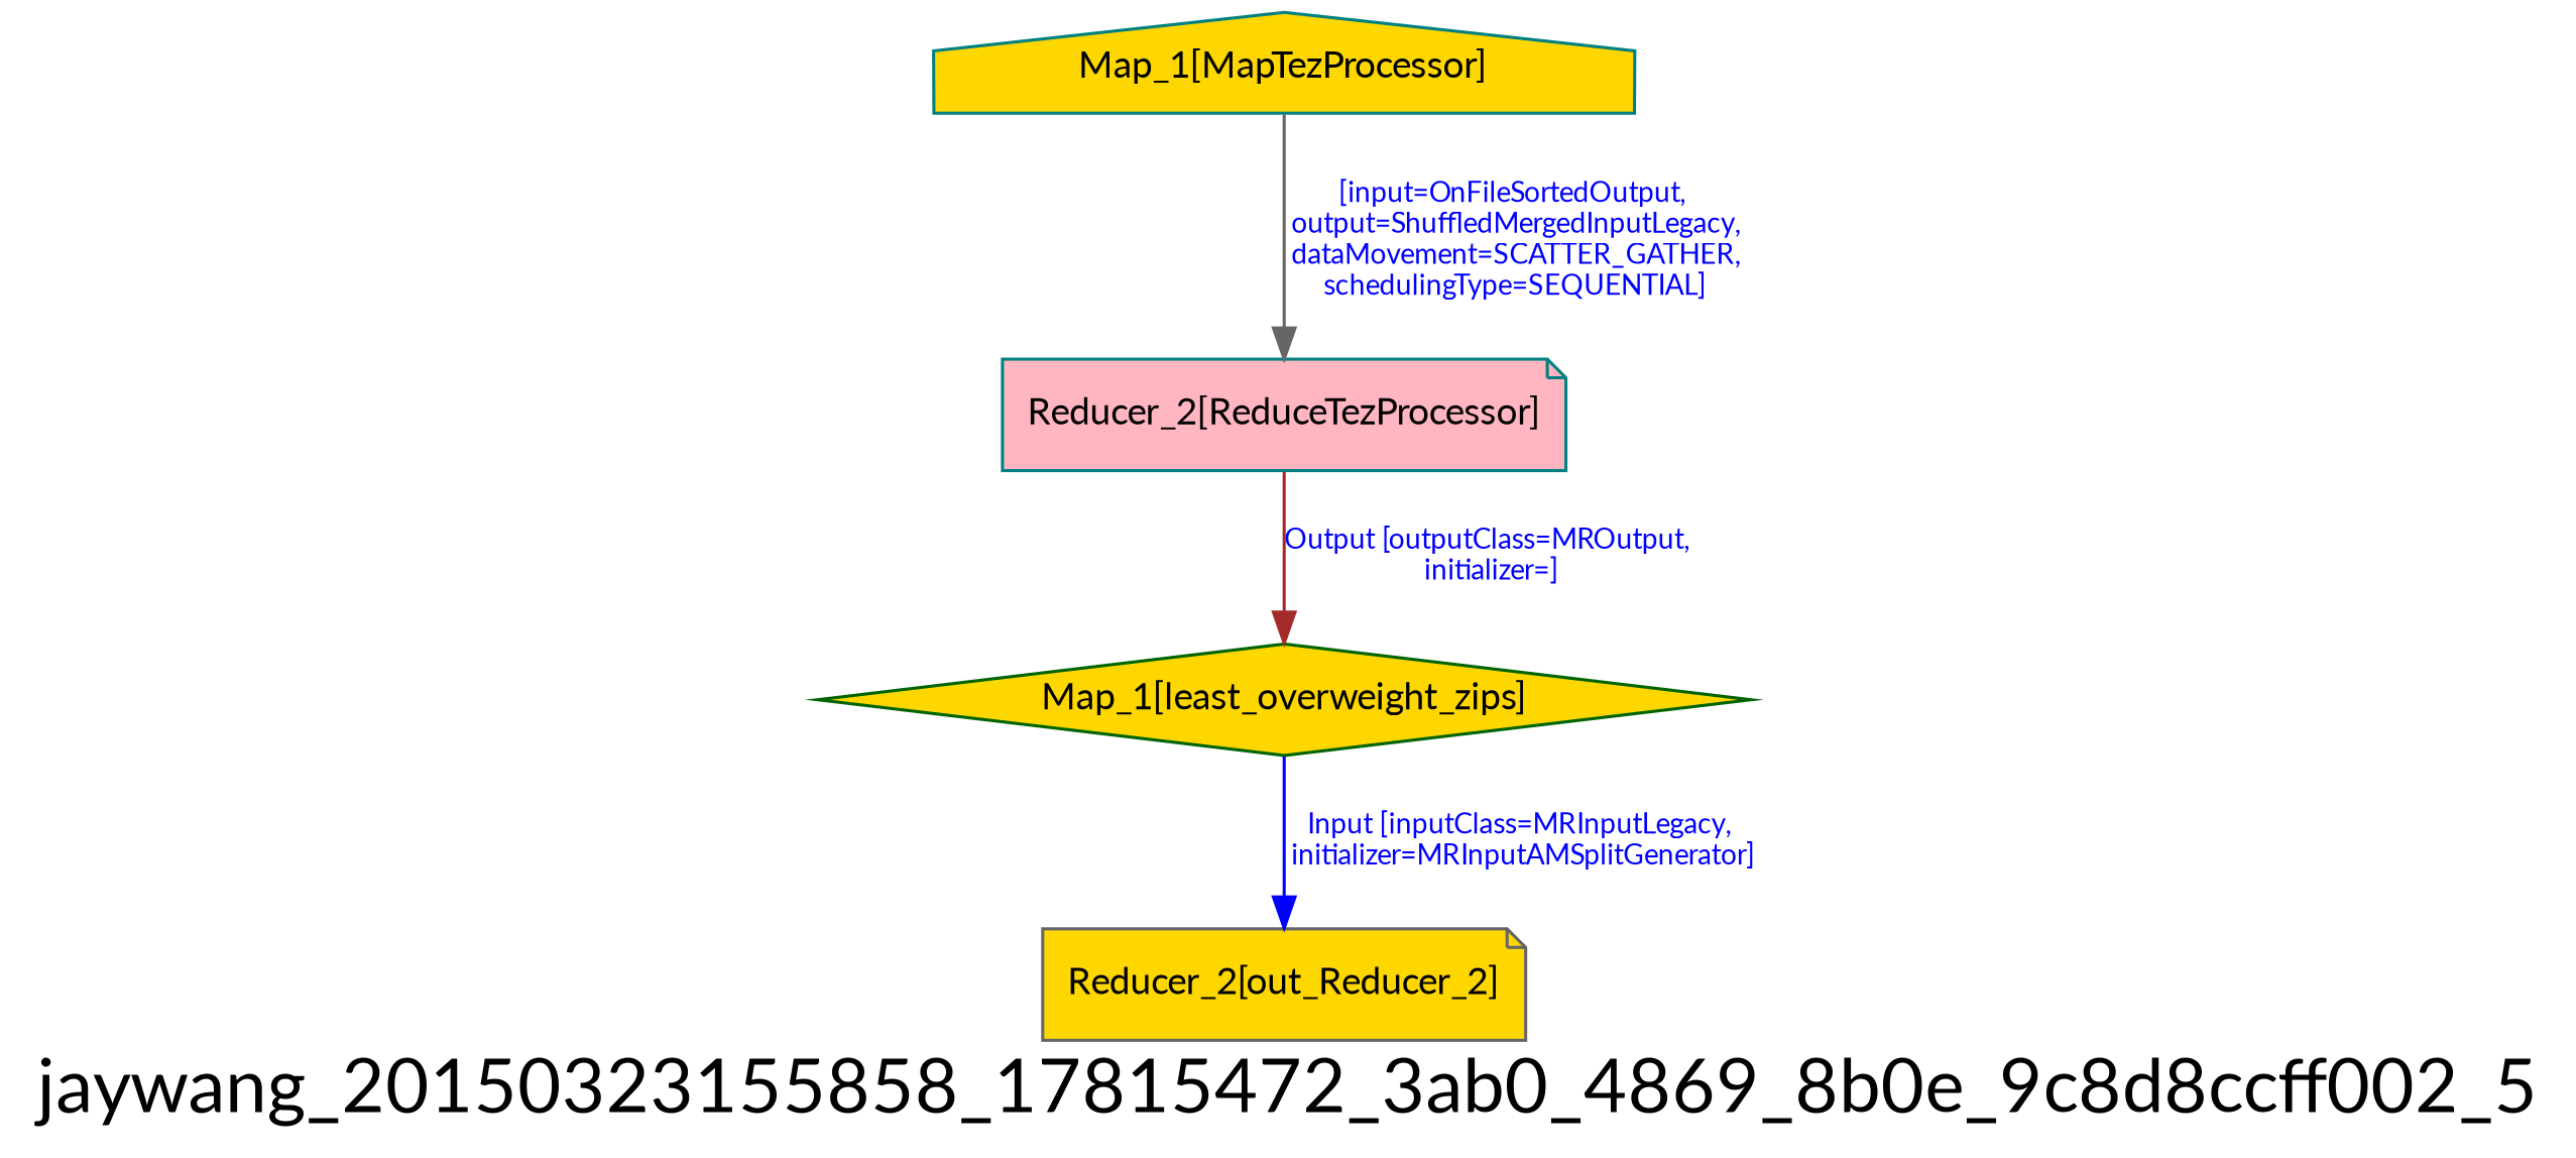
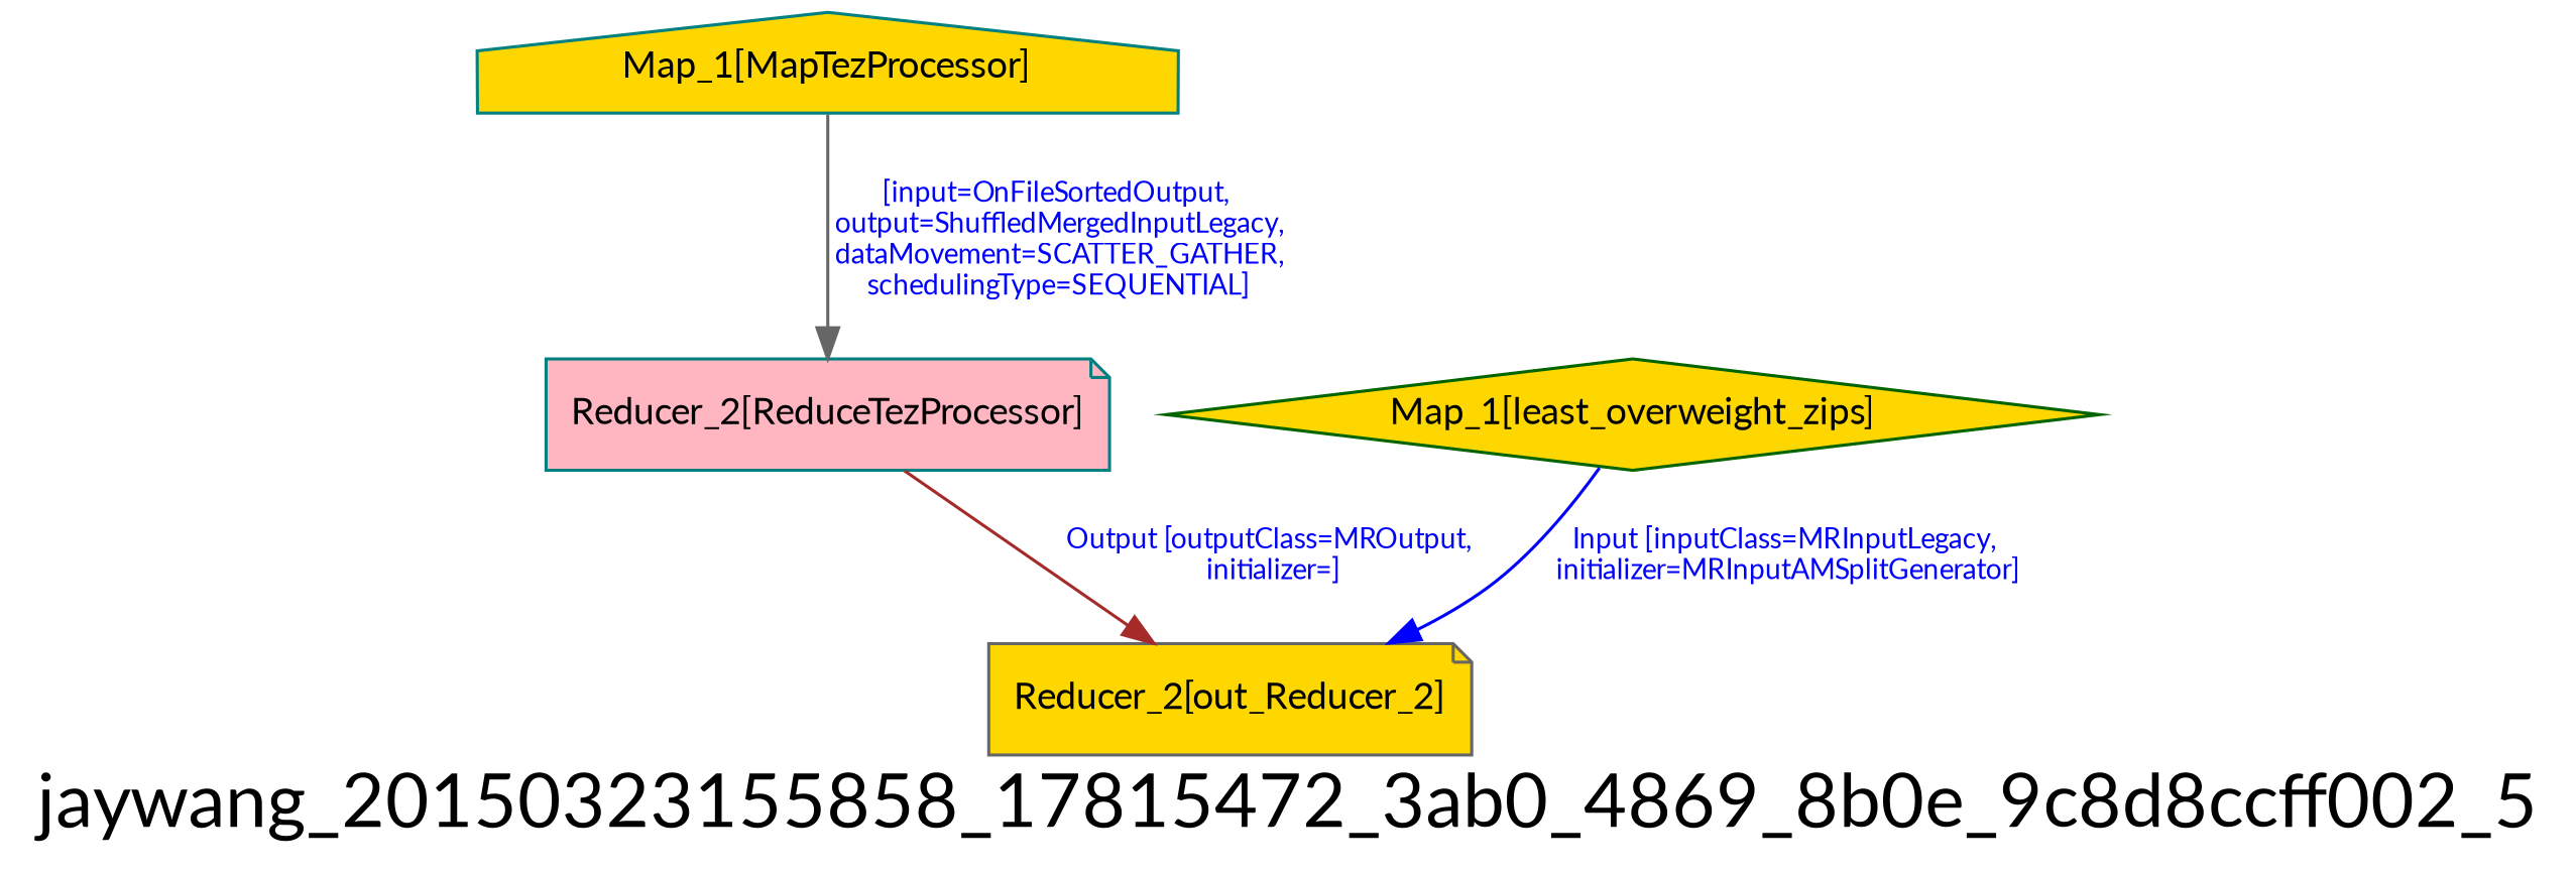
  digraph {
    fontname=Lato
    fontsize=24
    label=jaywang_20150323155858_17815472_3ab0_4869_8b0e_9c8d8ccff002_5
    node [color=teal fillcolor=gold fontname=Lato fontsize=12 shape=note style=filled]
    edge [fontcolor=blue fontname=Lato fontsize=9]
    n1 [color=gray40 label="Reducer_2[out_Reducer_2]"]
    n2 [label="Map_1[MapTezProcessor]" shape=house]
    n3 [fillcolor=lightpink label="Reducer_2[ReduceTezProcessor]"]
    n4 [color=darkgreen label="Map_1[least_overweight_zips]" shape=diamond]
    n2 -> n3 [color=gray40 label="[input=OnFileSortedOutput,\n output=ShuffledMergedInputLegacy,\n dataMovement=SCATTER_GATHER,\n schedulingType=SEQUENTIAL]"]
-   n3 -> n4 [color=brown label="Output [outputClass=MROutput,\n initializer=]"]
+   n3 -> n1 [color=brown label="Output [outputClass=MROutput,\n initializer=]"]
    n4 -> n1 [color=blue label="Input [inputClass=MRInputLegacy,\n initializer=MRInputAMSplitGenerator]"]
  }
